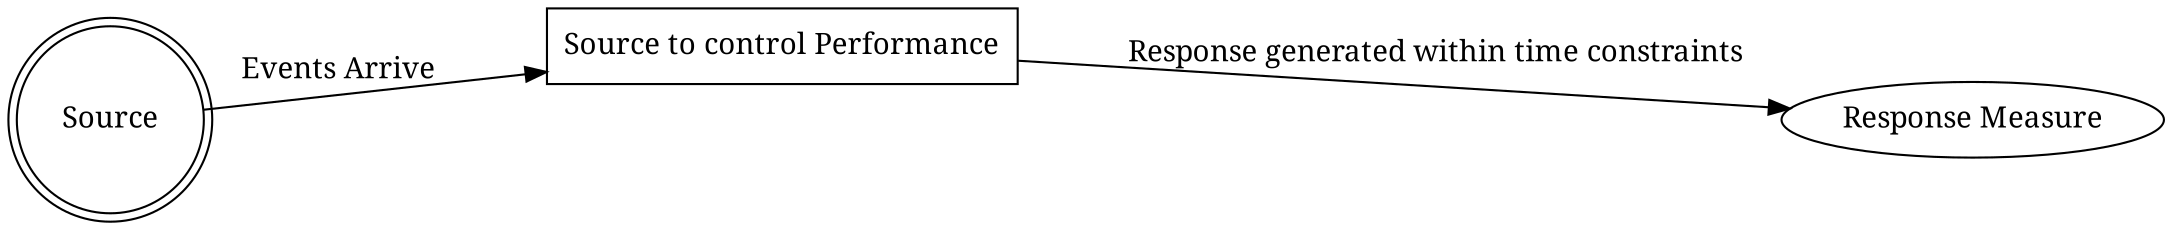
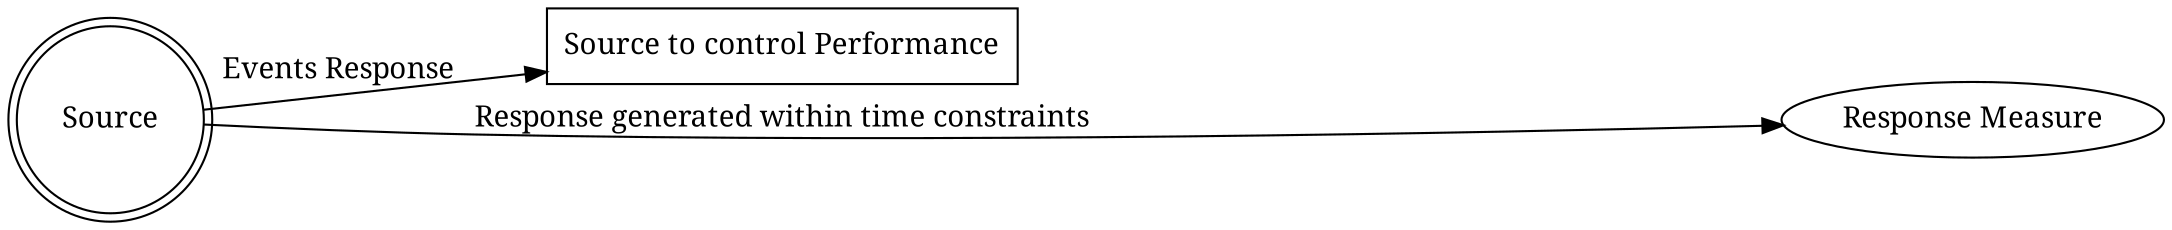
  digraph {
    fontname="Noto Serif"
    rankdir=LR
    node [fontname="Noto Serif"]
    edge [fontname="Noto Serif"]
    n1 [label=Source shape=doublecircle]
    n2 [label="Source to control Performance" shape=rectangle]
    n3 [label="Response Measure" shape=oval]
-   n1 -> n2 [label="Events Arrive"]
-   n2 -> n3 [label="Response generated within time constraints"]
+   n1 -> n2 [label="Events Response"]
+   n1 -> n3 [label="Response generated within time constraints"]
  }
